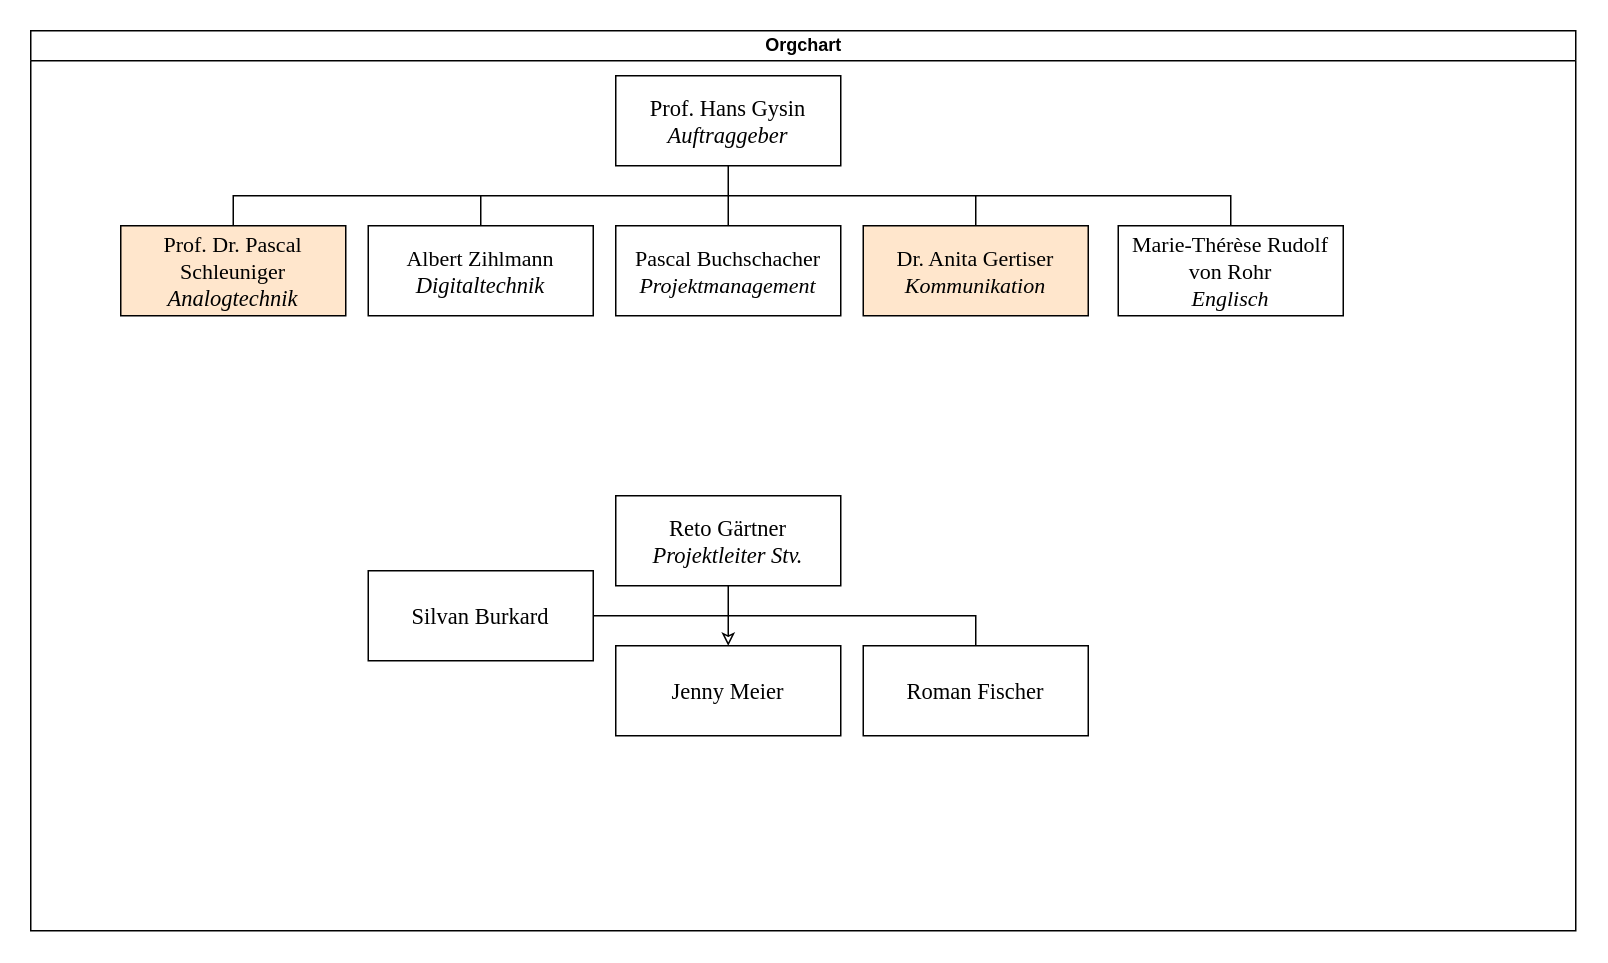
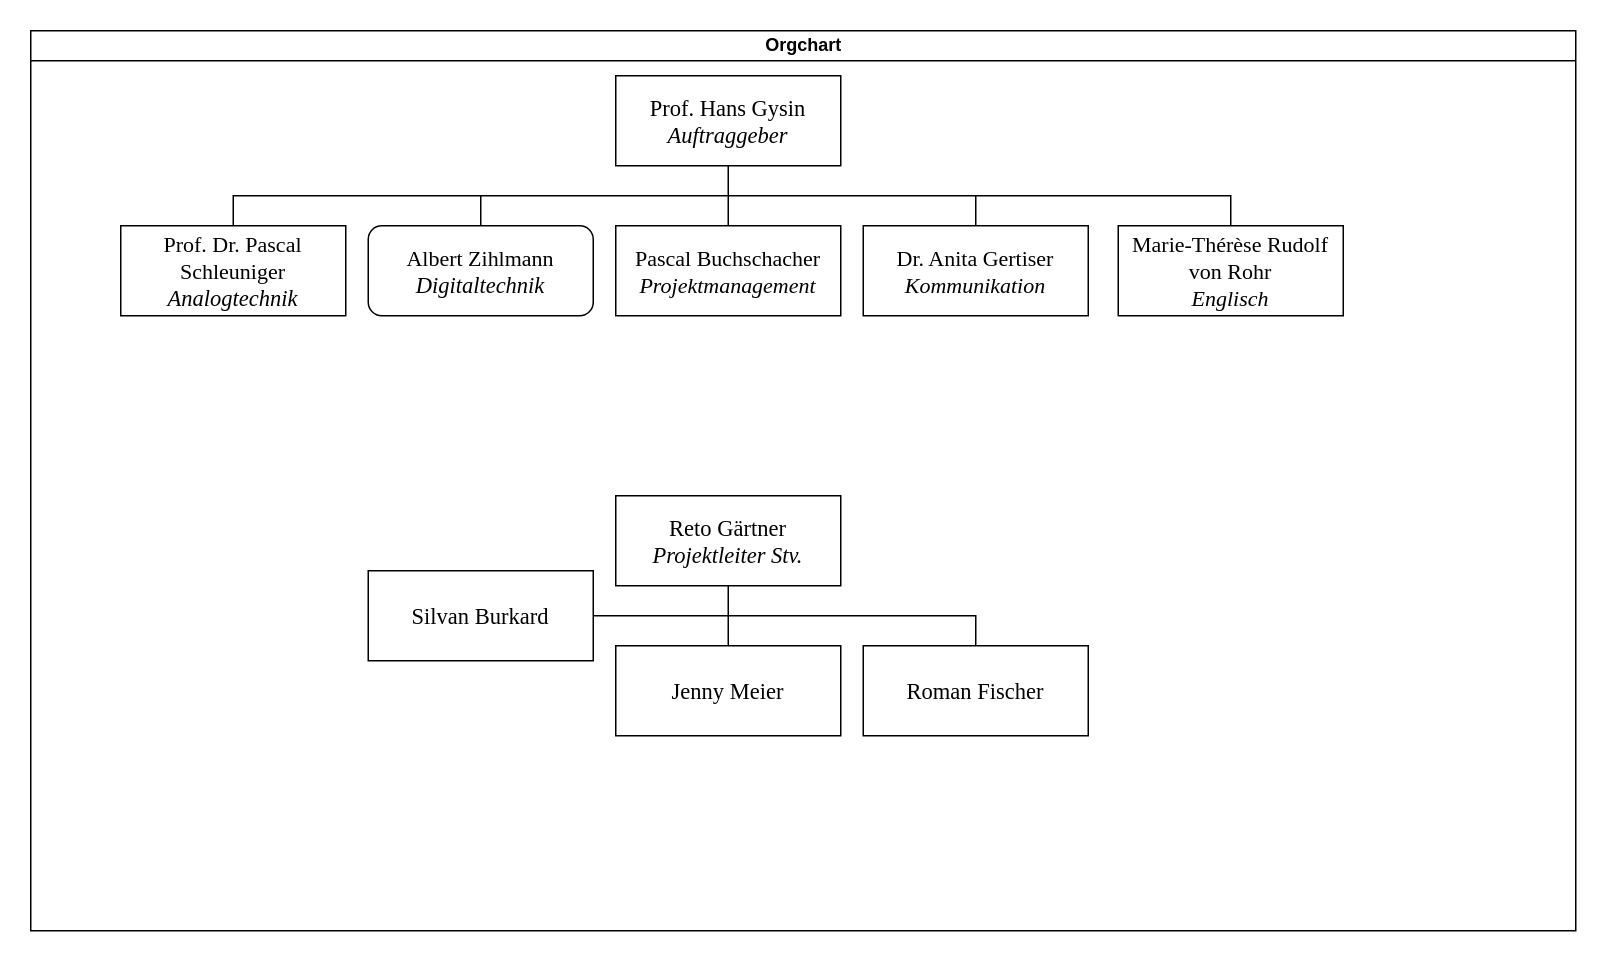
  <mxCell id="0" />
  <mxCell id="1" parent="0" />
  <mxCell id="2" value="Orgchart" style="swimlane;html=1;startSize=20;horizontal=1;containerType=tree;glass=0;" parent="1" vertex="1"><mxGeometry x="20" y="20" width="1030" height="600" as="geometry" /></mxCell>
  <mxCell id="3" value="Prof. Hans Gysin&lt;br style=&quot;font-size: 15px&quot;&gt;&lt;i&gt;Auftraggeber&lt;/i&gt;" style="rounded=0;whiteSpace=wrap;html=1;fontFamily=Cambria;FType=g;fontSize=15;" vertex="1" parent="2"><mxGeometry x="390" y="30" width="150" height="60" as="geometry" /></mxCell>
  <mxCell id="4" style="edgeStyle=orthogonalEdgeStyle;rounded=0;orthogonalLoop=1;jettySize=auto;html=1;exitX=0.5;exitY=0;exitDx=0;exitDy=0;entryX=0.5;entryY=0;entryDx=0;entryDy=0;endArrow=none;endFill=0;fontSize=15;" edge="1" parent="2" source="5" target="9"><mxGeometry relative="1" as="geometry" /></mxCell>
- <mxCell id="5" value="&lt;span lang=&quot;DE&quot; style=&quot;font-size: 11pt ; line-height: 107%&quot;&gt;Prof. Dr. Pascal Schleuniger&lt;/span&gt;&lt;br style=&quot;font-size: 15px&quot;&gt;&lt;i&gt;Analogtechnik&lt;/i&gt;" style="rounded=0;whiteSpace=wrap;html=1;fontFamily=Cambria;FType=g;fontSize=15;fillColor=#ffe6cc;" vertex="1" parent="2"><mxGeometry x="60" y="130" width="150" height="60" as="geometry" /></mxCell>
- <mxCell id="6" value="&lt;span lang=&quot;DE&quot; style=&quot;font-size: 11.0pt ; line-height: 107% ; font-family: &amp;#34;cambria&amp;#34; , serif&quot;&gt;Albert Zihlmann&lt;/span&gt;&lt;br style=&quot;font-size: 15px&quot;&gt;&lt;i&gt;Digitaltechnik&lt;/i&gt;" style="rounded=0;whiteSpace=wrap;html=1;fontFamily=Cambria;FType=g;fontSize=15;" vertex="1" parent="2"><mxGeometry x="225" y="130" width="150" height="60" as="geometry" /></mxCell>
+ <mxCell id="5" value="&lt;span lang=&quot;DE&quot; style=&quot;font-size: 11pt ; line-height: 107%&quot;&gt;Prof. Dr. Pascal Schleuniger&lt;/span&gt;&lt;br style=&quot;font-size: 15px&quot;&gt;&lt;i&gt;Analogtechnik&lt;/i&gt;" style="rounded=0;whiteSpace=wrap;html=1;fontFamily=Cambria;FType=g;fontSize=15;" vertex="1" parent="2"><mxGeometry x="60" y="130" width="150" height="60" as="geometry" /></mxCell>
+ <mxCell id="6" value="&lt;span lang=&quot;DE&quot; style=&quot;font-size: 11.0pt ; line-height: 107% ; font-family: &amp;#34;cambria&amp;#34; , serif&quot;&gt;Albert Zihlmann&lt;/span&gt;&lt;br style=&quot;font-size: 15px&quot;&gt;&lt;i&gt;Digitaltechnik&lt;/i&gt;" style="whiteSpace=wrap;html=1;fontFamily=Cambria;FType=g;fontSize=15;rounded=1;" vertex="1" parent="2"><mxGeometry x="225" y="130" width="150" height="60" as="geometry" /></mxCell>
  <mxCell id="7" value="&lt;span lang=&quot;DE&quot; style=&quot;font-size: 11.0pt ; line-height: 107% ; font-family: &amp;#34;cambria&amp;#34; , serif&quot;&gt;Pascal Buchschacher&lt;/span&gt;&lt;br style=&quot;font-size: 15px&quot;&gt;&lt;span lang=&quot;DE&quot; style=&quot;font-size: 11.0pt ; line-height: 107% ; font-family: &amp;#34;cambria&amp;#34; , serif&quot;&gt;&lt;i&gt;Projektmanagement&lt;/i&gt;&lt;/span&gt;" style="rounded=0;whiteSpace=wrap;html=1;fontFamily=Cambria;FType=g;fontSize=15;" vertex="1" parent="2"><mxGeometry x="390" y="130" width="150" height="60" as="geometry" /></mxCell>
- <mxCell id="8" value="&lt;span lang=&quot;DE&quot; style=&quot;font-size: 11.0pt ; line-height: 107% ; font-family: &amp;#34;cambria&amp;#34; , serif&quot;&gt;Dr. Anita Gertiser&lt;/span&gt;&lt;br style=&quot;font-size: 15px&quot;&gt;&lt;span lang=&quot;DE&quot; style=&quot;font-size: 11.0pt ; line-height: 107% ; font-family: &amp;#34;cambria&amp;#34; , serif&quot;&gt;&lt;i&gt;Kommunikation&lt;/i&gt;&lt;/span&gt;" style="rounded=0;whiteSpace=wrap;html=1;fontFamily=Cambria;FType=g;fontSize=15;fillColor=#ffe6cc;" vertex="1" parent="2"><mxGeometry x="555" y="130" width="150" height="60" as="geometry" /></mxCell>
+ <mxCell id="8" value="&lt;span lang=&quot;DE&quot; style=&quot;font-size: 11.0pt ; line-height: 107% ; font-family: &amp;#34;cambria&amp;#34; , serif&quot;&gt;Dr. Anita Gertiser&lt;/span&gt;&lt;br style=&quot;font-size: 15px&quot;&gt;&lt;span lang=&quot;DE&quot; style=&quot;font-size: 11.0pt ; line-height: 107% ; font-family: &amp;#34;cambria&amp;#34; , serif&quot;&gt;&lt;i&gt;Kommunikation&lt;/i&gt;&lt;/span&gt;" style="rounded=0;whiteSpace=wrap;html=1;fontFamily=Cambria;FType=g;fontSize=15;" vertex="1" parent="2"><mxGeometry x="555" y="130" width="150" height="60" as="geometry" /></mxCell>
  <mxCell id="9" value="&lt;span lang=&quot;DE&quot; style=&quot;font-size: 11.0pt ; line-height: 107% ; font-family: &amp;#34;cambria&amp;#34; , serif&quot;&gt;Marie-Thérèse Rudolf von Rohr&lt;/span&gt;&lt;br style=&quot;font-size: 15px&quot;&gt;&lt;span lang=&quot;DE&quot; style=&quot;font-size: 11.0pt ; line-height: 107% ; font-family: &amp;#34;cambria&amp;#34; , serif&quot;&gt;&lt;i&gt;Englisch&lt;/i&gt;&lt;/span&gt;" style="rounded=0;whiteSpace=wrap;html=1;fontFamily=Cambria;FType=g;fontSize=15;" vertex="1" parent="2"><mxGeometry x="725" y="130" width="150" height="60" as="geometry" /></mxCell>
  <mxCell id="10" style="edgeStyle=orthogonalEdgeStyle;rounded=0;orthogonalLoop=1;jettySize=auto;html=1;exitX=0.5;exitY=0;exitDx=0;exitDy=0;entryX=0.5;entryY=1;entryDx=0;entryDy=0;fontSize=15;endArrow=none;endFill=0;" edge="1" parent="2" source="7" target="3"><mxGeometry relative="1" as="geometry" /></mxCell>
- <mxCell id="11" style="edgeStyle=orthogonalEdgeStyle;rounded=0;orthogonalLoop=1;jettySize=auto;html=1;exitX=0.5;exitY=1;exitDx=0;exitDy=0;entryX=0.5;entryY=0;entryDx=0;entryDy=0;endArrow=classic;endFill=0;fontSize=15;" edge="1" parent="2" source="12" target="15"><mxGeometry relative="1" as="geometry" /></mxCell>
+ <mxCell id="11" style="edgeStyle=orthogonalEdgeStyle;rounded=0;orthogonalLoop=1;jettySize=auto;html=1;exitX=0.5;exitY=1;exitDx=0;exitDy=0;entryX=0.5;entryY=0;entryDx=0;entryDy=0;endArrow=none;endFill=0;fontSize=15;" edge="1" parent="2" source="12" target="15"><mxGeometry relative="1" as="geometry" /></mxCell>
  <mxCell id="12" value="Reto Gärtner&lt;br style=&quot;font-size: 15px&quot;&gt;&lt;i&gt;Projektleiter Stv.&lt;/i&gt;" style="rounded=0;whiteSpace=wrap;html=1;fontFamily=Cambria;FType=g;fontSize=15;" vertex="1" parent="2"><mxGeometry x="390" y="310" width="150" height="60" as="geometry" /></mxCell>
  <mxCell id="13" style="edgeStyle=orthogonalEdgeStyle;rounded=0;orthogonalLoop=1;jettySize=auto;html=1;exitX=0.5;exitY=0;exitDx=0;exitDy=0;entryX=0.5;entryY=0;entryDx=0;entryDy=0;endArrow=none;endFill=0;fontSize=15;" edge="1" parent="2" source="14" target="16"><mxGeometry relative="1" as="geometry"><Array as="points"><mxPoint x="300" y="390" /><mxPoint x="630" y="390" /></Array></mxGeometry></mxCell>
  <mxCell id="14" value="Silvan Burkard" style="rounded=0;whiteSpace=wrap;html=1;fontFamily=Cambria;FType=g;fontSize=15;" vertex="1" parent="2"><mxGeometry x="225" y="360" width="150" height="60" as="geometry" /></mxCell>
  <mxCell id="15" value="Jenny Meier" style="rounded=0;whiteSpace=wrap;html=1;fontFamily=Cambria;FType=g;fontSize=15;" vertex="1" parent="2"><mxGeometry x="390" y="410" width="150" height="60" as="geometry" /></mxCell>
  <mxCell id="16" value="Roman Fischer" style="rounded=0;whiteSpace=wrap;html=1;fontFamily=Cambria;FType=g;fontSize=15;" vertex="1" parent="2"><mxGeometry x="555" y="410" width="150" height="60" as="geometry" /></mxCell>
  <mxCell id="17" style="edgeStyle=orthogonalEdgeStyle;rounded=0;orthogonalLoop=1;jettySize=auto;html=1;exitX=0.5;exitY=0;exitDx=0;exitDy=0;endArrow=none;endFill=0;fontSize=15;" edge="1" parent="1" source="6"><mxGeometry relative="1" as="geometry"><mxPoint x="320" y="130" as="targetPoint" /></mxGeometry></mxCell>
  <mxCell id="18" style="edgeStyle=orthogonalEdgeStyle;rounded=0;orthogonalLoop=1;jettySize=auto;html=1;exitX=0.5;exitY=0;exitDx=0;exitDy=0;endArrow=none;endFill=0;fontSize=15;" edge="1" parent="1" source="8"><mxGeometry relative="1" as="geometry"><mxPoint x="650" y="130" as="targetPoint" /></mxGeometry></mxCell>
